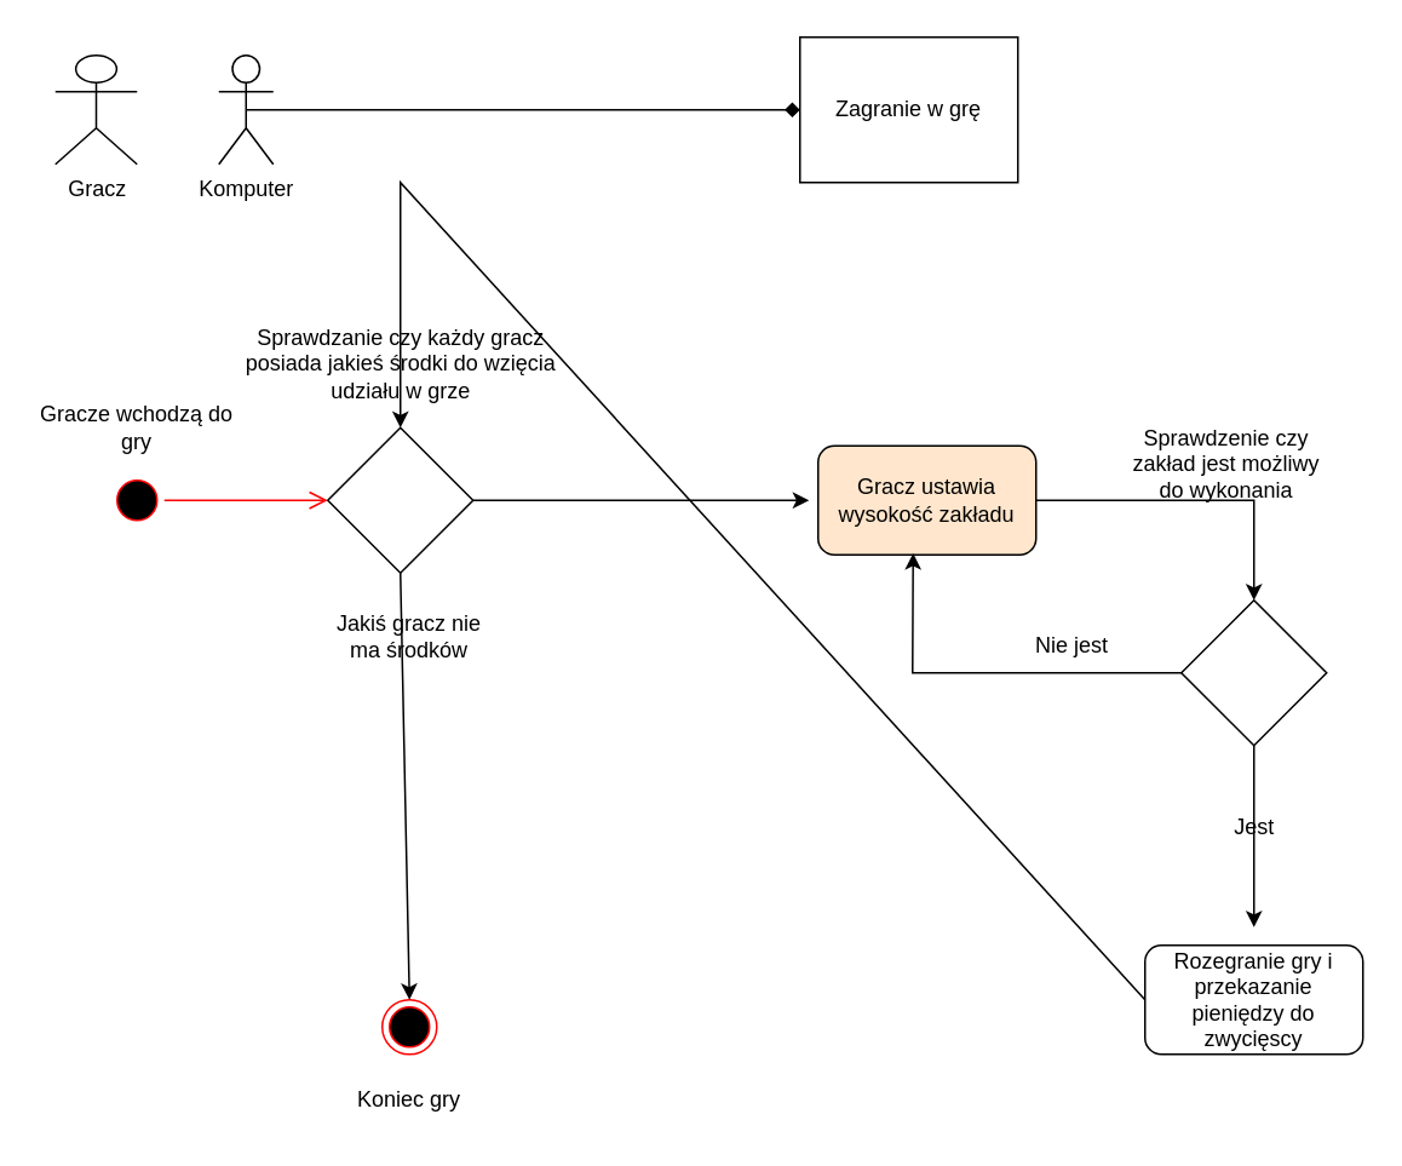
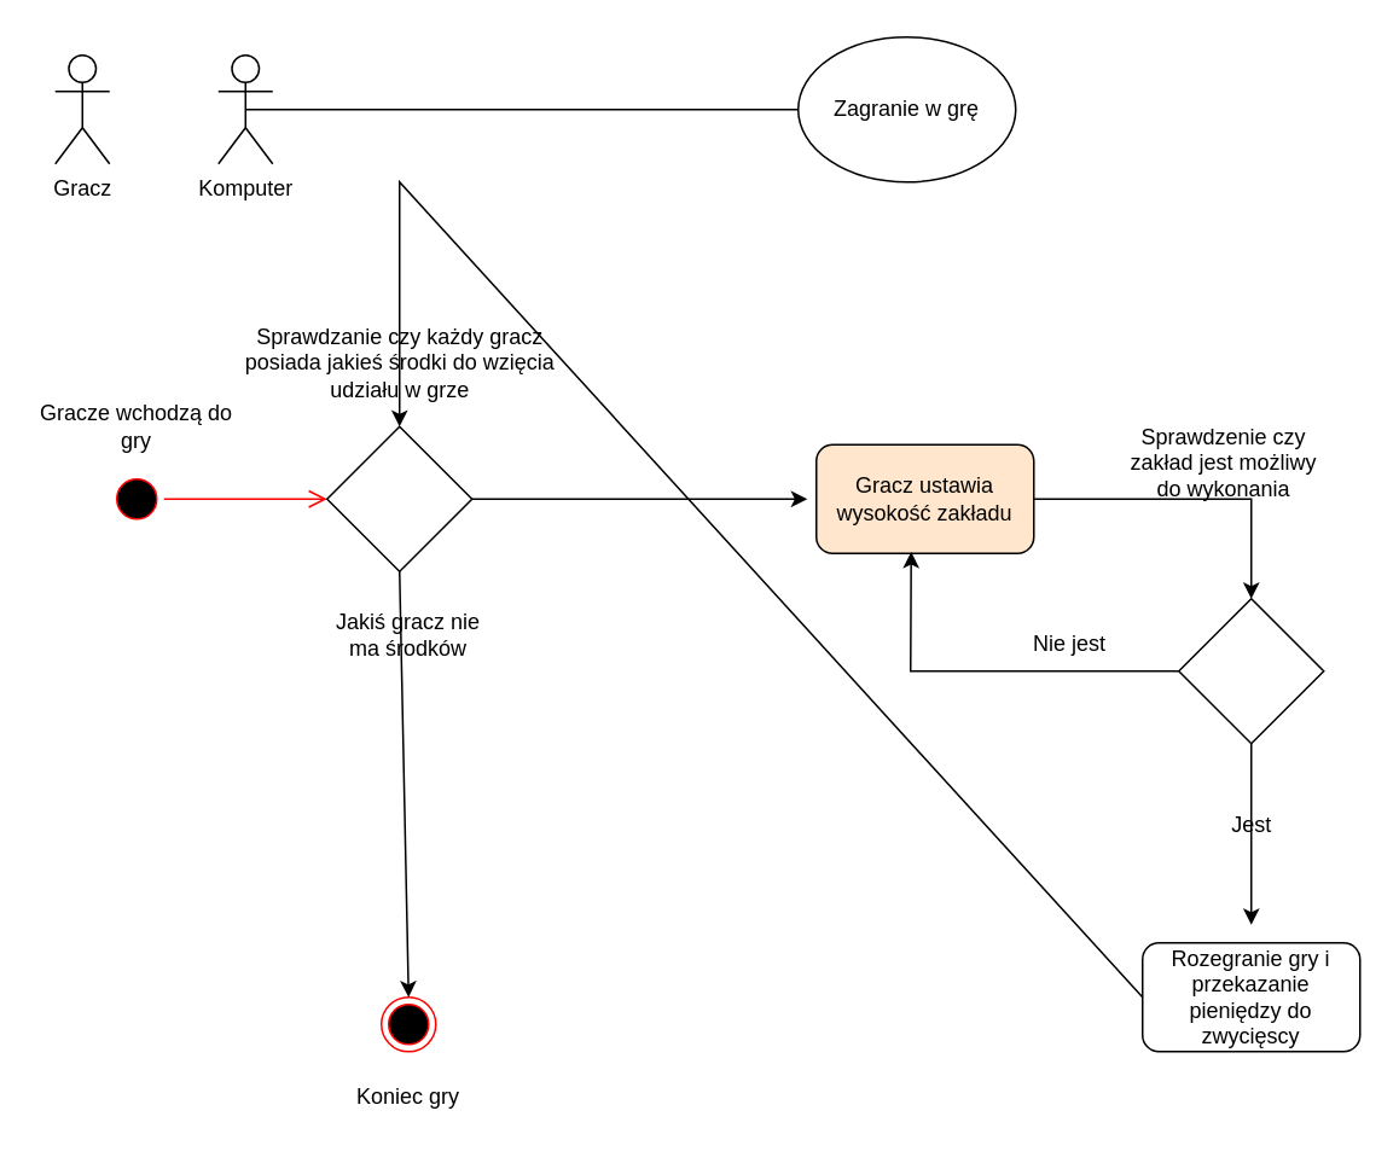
  <mxCell id="0" />
  <mxCell id="1" parent="0" />
- <mxCell id="2" value="Gracz" style="shape=umlActor;verticalLabelPosition=bottom;verticalAlign=top;html=1;outlineConnect=0;" vertex="1" parent="1"><mxGeometry x="30" y="30" width="45" height="60" as="geometry" /></mxCell>
- <mxCell id="3" value="Zagranie w grę" style="whiteSpace=wrap;html=1;rounded=0;" vertex="1" parent="1"><mxGeometry x="440" y="20" width="120" height="80" as="geometry" /></mxCell>
+ <mxCell id="2" value="Gracz" style="shape=umlActor;verticalLabelPosition=bottom;verticalAlign=top;html=1;outlineConnect=0;" vertex="1" parent="1"><mxGeometry x="30" y="30" width="30" height="60" as="geometry" /></mxCell>
+ <mxCell id="3" value="Zagranie w grę" style="ellipse;whiteSpace=wrap;html=1;" vertex="1" parent="1"><mxGeometry x="440" y="20" width="120" height="80" as="geometry" /></mxCell>
  <mxCell id="4" value="Komputer" style="shape=umlActor;verticalLabelPosition=bottom;verticalAlign=top;html=1;outlineConnect=0;fontColor=default;" vertex="1" parent="1"><mxGeometry x="120" y="30" width="30" height="60" as="geometry" /></mxCell>
  <mxCell id="5" value="" style="ellipse;html=1;shape=endState;fillColor=#000000;strokeColor=#ff0000;fontColor=default;" vertex="1" parent="1"><mxGeometry x="210" y="550" width="30" height="30" as="geometry" /></mxCell>
  <mxCell id="6" value="Koniec gry" style="text;html=1;strokeColor=none;fillColor=none;align=center;verticalAlign=middle;whiteSpace=wrap;rounded=0;fontColor=default;" vertex="1" parent="1"><mxGeometry x="195" y="590" width="60" height="30" as="geometry" /></mxCell>
  <mxCell id="7" value="" style="ellipse;html=1;shape=startState;fillColor=#000000;strokeColor=#ff0000;fontColor=default;" vertex="1" parent="1"><mxGeometry x="60" y="260" width="30" height="30" as="geometry" /></mxCell>
  <mxCell id="8" value="" style="edgeStyle=orthogonalEdgeStyle;html=1;verticalAlign=bottom;endArrow=open;endSize=8;strokeColor=#ff0000;rounded=0;fontColor=default;" edge="1" source="7" parent="1"><mxGeometry relative="1" as="geometry"><mxPoint x="180" y="275" as="targetPoint" /><Array as="points"><mxPoint x="180" y="275" /></Array></mxGeometry></mxCell>
  <mxCell id="9" value="Gracze wchodzą do gry" style="text;html=1;strokeColor=none;fillColor=none;align=center;verticalAlign=middle;whiteSpace=wrap;rounded=0;fontColor=default;" vertex="1" parent="1"><mxGeometry x="20" y="220" width="110" height="30" as="geometry" /></mxCell>
  <mxCell id="10" value="" style="rhombus;whiteSpace=wrap;html=1;fontColor=default;" vertex="1" parent="1"><mxGeometry x="180" y="235" width="80" height="80" as="geometry" /></mxCell>
  <mxCell id="11" value="Sprawdzanie czy każdy gracz posiada jakieś środki do wzięcia udziału w grze" style="text;html=1;strokeColor=none;fillColor=none;align=center;verticalAlign=middle;whiteSpace=wrap;rounded=0;fontColor=default;" vertex="1" parent="1"><mxGeometry x="133.75" y="170" width="172.5" height="60" as="geometry" /></mxCell>
  <mxCell id="12" value="" style="endArrow=classic;html=1;rounded=0;fontColor=default;entryX=0.5;entryY=0;entryDx=0;entryDy=0;exitX=0.5;exitY=1;exitDx=0;exitDy=0;" edge="1" parent="1" source="10" target="5"><mxGeometry width="50" height="50" relative="1" as="geometry"><mxPoint x="150" y="360" as="sourcePoint" /><mxPoint x="560" y="150" as="targetPoint" /><Array as="points" /></mxGeometry></mxCell>
  <mxCell id="13" value="Jakiś gracz nie ma środków" style="text;html=1;strokeColor=none;fillColor=none;align=center;verticalAlign=middle;whiteSpace=wrap;rounded=0;fontColor=default;" vertex="1" parent="1"><mxGeometry x="180" y="335" width="90" height="30" as="geometry" /></mxCell>
  <mxCell id="14" value="" style="endArrow=classic;html=1;rounded=0;fontColor=default;exitX=1;exitY=0.5;exitDx=0;exitDy=0;" edge="1" parent="1" source="10"><mxGeometry width="50" height="50" relative="1" as="geometry"><mxPoint x="510" y="180" as="sourcePoint" /><mxPoint x="445" y="275" as="targetPoint" /></mxGeometry></mxCell>
  <mxCell id="15" value="" style="rhombus;whiteSpace=wrap;html=1;fontColor=default;" vertex="1" parent="1"><mxGeometry x="650" y="330" width="80" height="80" as="geometry" /></mxCell>
- <mxCell id="16" value="" style="endArrow=diamond;html=1;rounded=0;fontColor=default;entryX=0;entryY=0.5;entryDx=0;entryDy=0;exitX=0.5;exitY=0.5;exitDx=0;exitDy=0;exitPerimeter=0;" edge="1" parent="1" source="4" target="3"><mxGeometry width="50" height="50" relative="1" as="geometry"><mxPoint x="220" y="40" as="sourcePoint" /><mxPoint x="270" y="-10" as="targetPoint" /></mxGeometry></mxCell>
+ <mxCell id="16" value="" style="endArrow=none;html=1;rounded=0;fontColor=default;entryX=0;entryY=0.5;entryDx=0;entryDy=0;exitX=0.5;exitY=0.5;exitDx=0;exitDy=0;exitPerimeter=0;" edge="1" parent="1" source="4" target="3"><mxGeometry width="50" height="50" relative="1" as="geometry"><mxPoint x="220" y="40" as="sourcePoint" /><mxPoint x="270" y="-10" as="targetPoint" /></mxGeometry></mxCell>
  <mxCell id="17" value="Gracz ustawia wysokość zakładu" style="rounded=1;whiteSpace=wrap;html=1;fontColor=default;fillColor=#ffe6cc;" vertex="1" parent="1"><mxGeometry x="450" y="245" width="120" height="60" as="geometry" /></mxCell>
  <mxCell id="18" value="" style="endArrow=classic;html=1;rounded=0;fontColor=default;exitX=1;exitY=0.5;exitDx=0;exitDy=0;entryX=0.5;entryY=0;entryDx=0;entryDy=0;" edge="1" parent="1" source="17" target="15"><mxGeometry width="50" height="50" relative="1" as="geometry"><mxPoint x="630" y="250" as="sourcePoint" /><mxPoint x="680" y="200" as="targetPoint" /><Array as="points"><mxPoint x="690" y="275" /></Array></mxGeometry></mxCell>
  <mxCell id="19" value="Sprawdzenie czy zakład jest możliwy do wykonania&lt;br&gt;" style="text;html=1;strokeColor=none;fillColor=none;align=center;verticalAlign=middle;whiteSpace=wrap;rounded=0;fontColor=default;" vertex="1" parent="1"><mxGeometry x="620" y="240" width="110" height="30" as="geometry" /></mxCell>
  <mxCell id="20" value="" style="endArrow=classic;html=1;rounded=0;fontColor=default;entryX=0.436;entryY=0.986;entryDx=0;entryDy=0;entryPerimeter=0;exitX=0;exitY=0.5;exitDx=0;exitDy=0;" edge="1" parent="1" source="15" target="17"><mxGeometry width="50" height="50" relative="1" as="geometry"><mxPoint x="535" y="395" as="sourcePoint" /><mxPoint x="585" y="345" as="targetPoint" /><Array as="points"><mxPoint x="502" y="370" /></Array></mxGeometry></mxCell>
  <mxCell id="21" value="Nie jest" style="text;html=1;strokeColor=none;fillColor=none;align=center;verticalAlign=middle;whiteSpace=wrap;rounded=0;fontColor=default;" vertex="1" parent="1"><mxGeometry x="560" y="340" width="60" height="30" as="geometry" /></mxCell>
  <mxCell id="22" style="edgeStyle=orthogonalEdgeStyle;rounded=0;orthogonalLoop=1;jettySize=auto;html=1;exitX=0.5;exitY=1;exitDx=0;exitDy=0;fontColor=default;" edge="1" parent="1" source="6" target="6"><mxGeometry relative="1" as="geometry" /></mxCell>
  <mxCell id="23" value="" style="endArrow=classic;html=1;rounded=0;fontColor=default;exitX=0.5;exitY=1;exitDx=0;exitDy=0;" edge="1" parent="1" source="15"><mxGeometry width="50" height="50" relative="1" as="geometry"><mxPoint x="300" y="390" as="sourcePoint" /><mxPoint x="690" y="510" as="targetPoint" /></mxGeometry></mxCell>
  <mxCell id="24" value="Jest" style="text;html=1;align=center;verticalAlign=middle;resizable=0;points=[];autosize=1;strokeColor=none;fillColor=none;fontColor=default;" vertex="1" parent="1"><mxGeometry x="665" y="440" width="50" height="30" as="geometry" /></mxCell>
  <mxCell id="25" value="Rozegranie gry i przekazanie pieniędzy do zwycięscy" style="rounded=1;whiteSpace=wrap;html=1;fontColor=default;" vertex="1" parent="1"><mxGeometry x="630" y="520" width="120" height="60" as="geometry" /></mxCell>
  <mxCell id="26" value="" style="endArrow=classic;html=1;rounded=0;fontColor=default;exitX=0;exitY=0.5;exitDx=0;exitDy=0;entryX=0.5;entryY=0;entryDx=0;entryDy=0;" edge="1" parent="1" source="25" target="10"><mxGeometry width="50" height="50" relative="1" as="geometry"><mxPoint x="320" y="590" as="sourcePoint" /><mxPoint x="320" y="130" as="targetPoint" /><Array as="points"><mxPoint x="220" y="100" /></Array></mxGeometry></mxCell>
